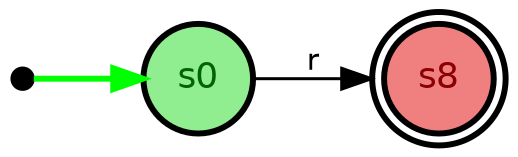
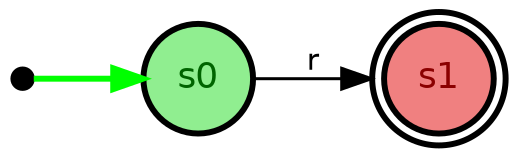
  digraph {
    bgcolor=white
    rankdir=LR
    fontname="DejaVu Sans"
    node [fontname="DejaVu Sans" fontsize=12 penwidth=2 style=filled]
    edge [fontname="DejaVu Sans" fontsize=10]
    __start__ [height=0.1 shape=point width=0.1 penwidth="" style=""]
    s0 [fillcolor=lightgreen fontcolor=darkgreen shape=circle]
-   s1 [fillcolor=lightcoral fontcolor=darkred shape=doublecircle label=s8]
+   s1 [fillcolor=lightcoral fontcolor=darkred shape=doublecircle]
    __start__ -> s0 [color=green penwidth=2]
    s0 -> s1 [color=black label=r]
  }
